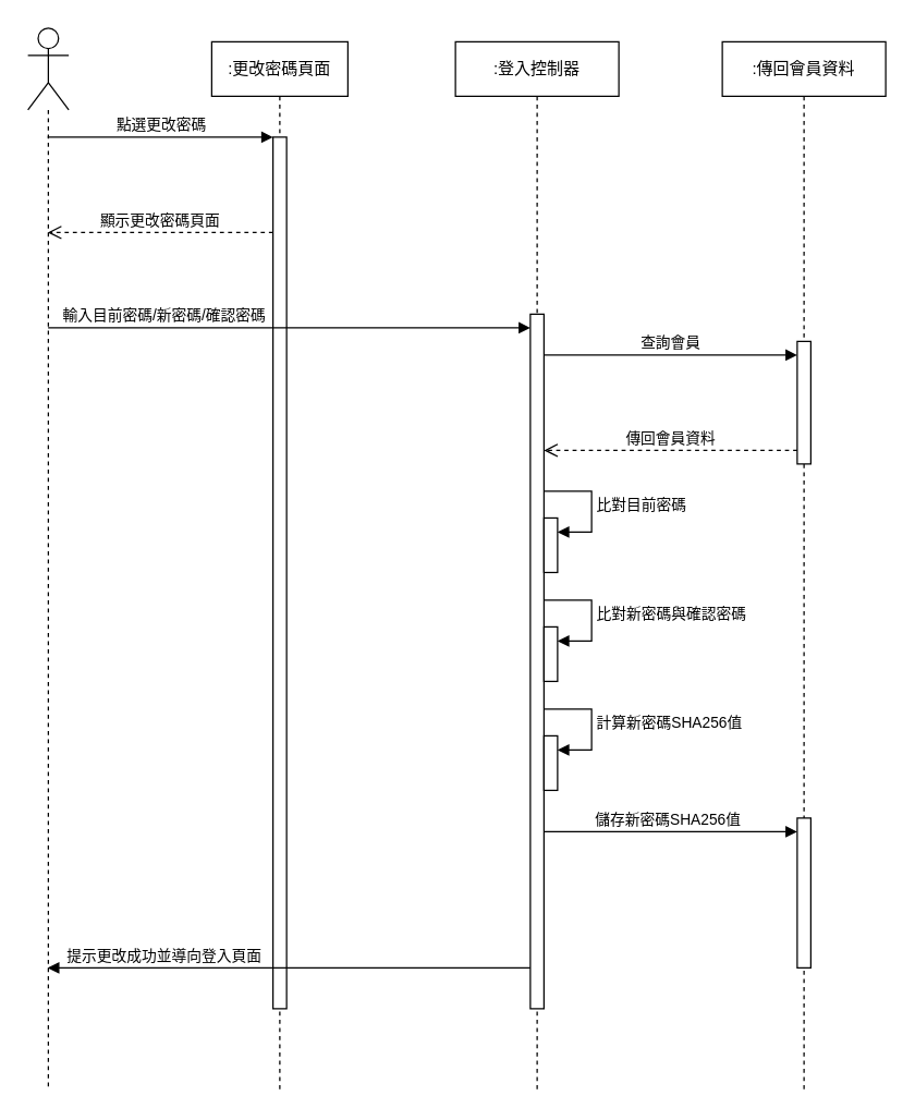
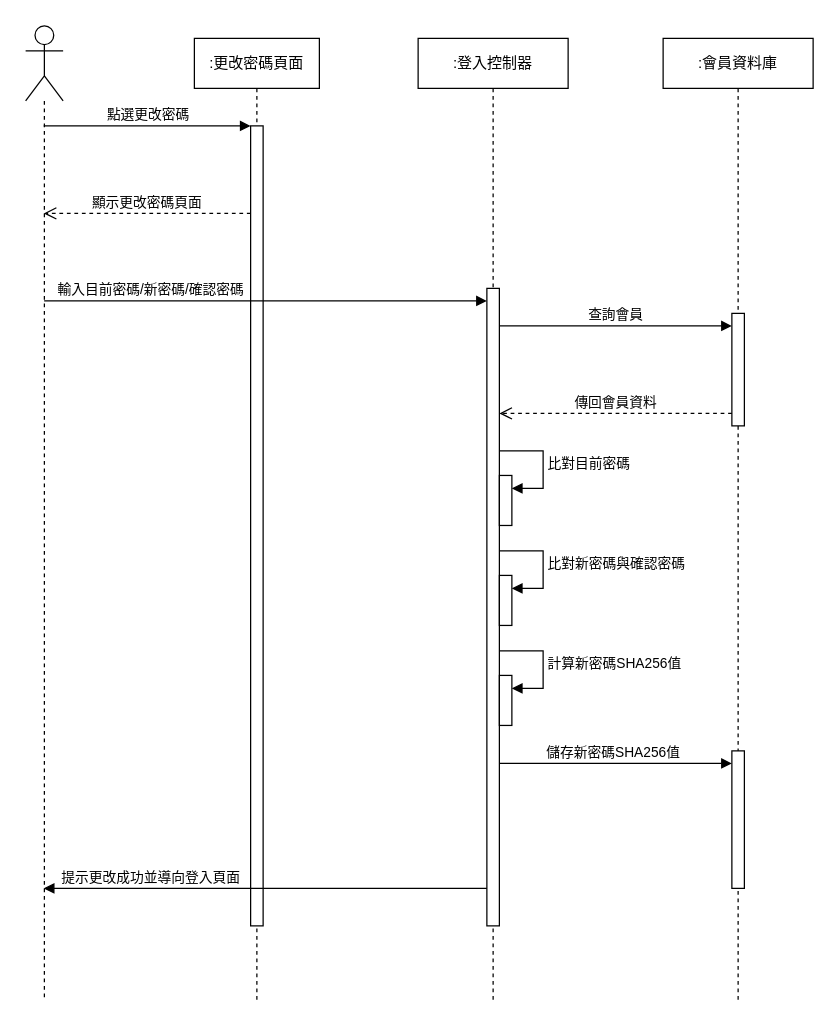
  <mxCell id="0" />
  <mxCell id="1" parent="0" />
  <mxCell id="2" value=":更改密碼頁面" style="shape=umlLifeline;perimeter=lifelinePerimeter;whiteSpace=wrap;html=1;container=0;dropTarget=0;collapsible=0;recursiveResize=0;outlineConnect=0;portConstraint=eastwest;newEdgeStyle={&quot;edgeStyle&quot;:&quot;elbowEdgeStyle&quot;,&quot;elbow&quot;:&quot;vertical&quot;,&quot;curved&quot;:0,&quot;rounded&quot;:0};" parent="1" vertex="1"><mxGeometry x="155" y="30" width="100" height="770" as="geometry" /></mxCell>
  <mxCell id="3" value="" style="html=1;points=[];perimeter=orthogonalPerimeter;outlineConnect=0;targetShapes=umlLifeline;portConstraint=eastwest;newEdgeStyle={&quot;edgeStyle&quot;:&quot;elbowEdgeStyle&quot;,&quot;elbow&quot;:&quot;vertical&quot;,&quot;curved&quot;:0,&quot;rounded&quot;:0};" parent="2" vertex="1"><mxGeometry x="45" y="70" width="10" height="640" as="geometry" /></mxCell>
  <mxCell id="4" value="" style="shape=umlLifeline;perimeter=lifelinePerimeter;whiteSpace=wrap;html=1;container=1;dropTarget=0;collapsible=0;recursiveResize=0;outlineConnect=0;portConstraint=eastwest;newEdgeStyle={&quot;edgeStyle&quot;:&quot;elbowEdgeStyle&quot;,&quot;elbow&quot;:&quot;vertical&quot;,&quot;curved&quot;:0,&quot;rounded&quot;:0};participant=umlActor;size=60;" parent="1" vertex="1"><mxGeometry x="20" y="20" width="30" height="780" as="geometry" /></mxCell>
  <mxCell id="5" value="點選更改密碼" style="html=1;verticalAlign=bottom;endArrow=block;edgeStyle=elbowEdgeStyle;elbow=vertical;curved=0;rounded=0;" parent="1" source="4" target="3" edge="1"><mxGeometry x="0.002" width="80" relative="1" as="geometry"><mxPoint x="34.81" y="109.997" as="sourcePoint" /><mxPoint x="200" y="109.997" as="targetPoint" /><Array as="points"><mxPoint x="120" y="100" /></Array><mxPoint as="offset" /></mxGeometry></mxCell>
  <mxCell id="6" value=":登入控制器" style="shape=umlLifeline;perimeter=lifelinePerimeter;whiteSpace=wrap;html=1;container=0;dropTarget=0;collapsible=0;recursiveResize=0;outlineConnect=0;portConstraint=eastwest;newEdgeStyle={&quot;edgeStyle&quot;:&quot;elbowEdgeStyle&quot;,&quot;elbow&quot;:&quot;vertical&quot;,&quot;curved&quot;:0,&quot;rounded&quot;:0};" parent="1" vertex="1"><mxGeometry x="334" y="30" width="120" height="770" as="geometry" /></mxCell>
  <mxCell id="7" value="" style="html=1;points=[];perimeter=orthogonalPerimeter;outlineConnect=0;targetShapes=umlLifeline;portConstraint=eastwest;newEdgeStyle={&quot;edgeStyle&quot;:&quot;elbowEdgeStyle&quot;,&quot;elbow&quot;:&quot;vertical&quot;,&quot;curved&quot;:0,&quot;rounded&quot;:0};" parent="6" vertex="1"><mxGeometry x="55" y="200" width="10" height="510" as="geometry" /></mxCell>
  <mxCell id="8" value="" style="html=1;points=[];perimeter=orthogonalPerimeter;outlineConnect=0;targetShapes=umlLifeline;portConstraint=eastwest;newEdgeStyle={&quot;edgeStyle&quot;:&quot;elbowEdgeStyle&quot;,&quot;elbow&quot;:&quot;vertical&quot;,&quot;curved&quot;:0,&quot;rounded&quot;:0};" parent="6" vertex="1"><mxGeometry x="65" y="429.63" width="10" height="40.02" as="geometry" /></mxCell>
  <mxCell id="9" value="比對新密碼與確認密碼" style="html=1;align=left;spacingLeft=2;endArrow=block;rounded=0;edgeStyle=orthogonalEdgeStyle;curved=0;rounded=0;" parent="6" target="8" edge="1" source="7"><mxGeometry relative="1" as="geometry"><mxPoint x="65" y="410.004" as="sourcePoint" /><Array as="points"><mxPoint x="100" y="410" /><mxPoint x="100" y="440" /></Array></mxGeometry></mxCell>
  <mxCell id="10" value="" style="html=1;points=[];perimeter=orthogonalPerimeter;outlineConnect=0;targetShapes=umlLifeline;portConstraint=eastwest;newEdgeStyle={&quot;edgeStyle&quot;:&quot;elbowEdgeStyle&quot;,&quot;elbow&quot;:&quot;vertical&quot;,&quot;curved&quot;:0,&quot;rounded&quot;:0};" parent="6" vertex="1"><mxGeometry x="65" y="509.63" width="10" height="40.02" as="geometry" /></mxCell>
  <mxCell id="11" value="計算新密碼SHA256值" style="html=1;align=left;spacingLeft=2;endArrow=block;rounded=0;edgeStyle=orthogonalEdgeStyle;curved=0;rounded=0;" parent="6" target="10" edge="1" source="7"><mxGeometry relative="1" as="geometry"><mxPoint x="65" y="490.004" as="sourcePoint" /><Array as="points"><mxPoint x="100" y="490" /><mxPoint x="100" y="520" /></Array></mxGeometry></mxCell>
  <mxCell id="12" value="" style="html=1;points=[];perimeter=orthogonalPerimeter;outlineConnect=0;targetShapes=umlLifeline;portConstraint=eastwest;newEdgeStyle={&quot;edgeStyle&quot;:&quot;elbowEdgeStyle&quot;,&quot;elbow&quot;:&quot;vertical&quot;,&quot;curved&quot;:0,&quot;rounded&quot;:0};" vertex="1" parent="6"><mxGeometry x="65" y="349.66" width="10" height="40.02" as="geometry" /></mxCell>
  <mxCell id="13" value="比對目前密碼" style="html=1;align=left;spacingLeft=2;endArrow=block;rounded=0;edgeStyle=orthogonalEdgeStyle;curved=0;rounded=0;" edge="1" parent="6" target="12" source="7"><mxGeometry relative="1" as="geometry"><mxPoint x="65" y="330" as="sourcePoint" /><Array as="points"><mxPoint x="100" y="330" /><mxPoint x="100" y="360" /></Array></mxGeometry></mxCell>
  <mxCell id="14" value="顯示更改密碼頁面" style="html=1;verticalAlign=bottom;endArrow=open;dashed=1;endSize=8;edgeStyle=elbowEdgeStyle;elbow=vertical;curved=0;rounded=0;" parent="1" source="3" target="4" edge="1"><mxGeometry relative="1" as="geometry"><mxPoint x="34.81" y="170" as="targetPoint" /><Array as="points"><mxPoint x="135" y="170" /></Array><mxPoint x="200" y="170" as="sourcePoint" /></mxGeometry></mxCell>
  <mxCell id="15" value="輸入目前密碼/新密碼/確認密碼" style="html=1;verticalAlign=bottom;endArrow=block;edgeStyle=elbowEdgeStyle;elbow=vertical;curved=0;rounded=0;" parent="1" target="7" edge="1"><mxGeometry x="-0.519" width="80" relative="1" as="geometry"><mxPoint x="34.81" y="240" as="sourcePoint" /><mxPoint x="200" y="240" as="targetPoint" /><Array as="points"><mxPoint x="130" y="240" /></Array><mxPoint as="offset" /></mxGeometry></mxCell>
- <mxCell id="16" value=":傳回會員資料" style="shape=umlLifeline;perimeter=lifelinePerimeter;whiteSpace=wrap;html=1;container=0;dropTarget=0;collapsible=0;recursiveResize=0;outlineConnect=0;portConstraint=eastwest;newEdgeStyle={&quot;edgeStyle&quot;:&quot;elbowEdgeStyle&quot;,&quot;elbow&quot;:&quot;vertical&quot;,&quot;curved&quot;:0,&quot;rounded&quot;:0};" parent="1" vertex="1"><mxGeometry x="530" y="30" width="120" height="770" as="geometry" /></mxCell>
+ <mxCell id="16" value=":會員資料庫" style="shape=umlLifeline;perimeter=lifelinePerimeter;whiteSpace=wrap;html=1;container=0;dropTarget=0;collapsible=0;recursiveResize=0;outlineConnect=0;portConstraint=eastwest;newEdgeStyle={&quot;edgeStyle&quot;:&quot;elbowEdgeStyle&quot;,&quot;elbow&quot;:&quot;vertical&quot;,&quot;curved&quot;:0,&quot;rounded&quot;:0};" parent="1" vertex="1"><mxGeometry x="530" y="30" width="120" height="770" as="geometry" /></mxCell>
  <mxCell id="17" value="" style="html=1;points=[];perimeter=orthogonalPerimeter;outlineConnect=0;targetShapes=umlLifeline;portConstraint=eastwest;newEdgeStyle={&quot;edgeStyle&quot;:&quot;elbowEdgeStyle&quot;,&quot;elbow&quot;:&quot;vertical&quot;,&quot;curved&quot;:0,&quot;rounded&quot;:0};" parent="16" vertex="1"><mxGeometry x="55" y="220" width="10" height="90" as="geometry" /></mxCell>
  <mxCell id="18" value="" style="html=1;points=[];perimeter=orthogonalPerimeter;outlineConnect=0;targetShapes=umlLifeline;portConstraint=eastwest;newEdgeStyle={&quot;edgeStyle&quot;:&quot;elbowEdgeStyle&quot;,&quot;elbow&quot;:&quot;vertical&quot;,&quot;curved&quot;:0,&quot;rounded&quot;:0};" vertex="1" parent="16"><mxGeometry x="55" y="570" width="10" height="110" as="geometry" /></mxCell>
  <mxCell id="19" value="儲存新密碼SHA256值" style="html=1;verticalAlign=bottom;endArrow=block;edgeStyle=elbowEdgeStyle;elbow=vertical;curved=0;rounded=0;" parent="1" source="7" target="18" edge="1"><mxGeometry x="-0.021" width="80" relative="1" as="geometry"><mxPoint x="399" y="721" as="sourcePoint" /><mxPoint x="585" y="721" as="targetPoint" /><Array as="points"><mxPoint x="530" y="610" /></Array><mxPoint as="offset" /></mxGeometry></mxCell>
  <mxCell id="20" value="查詢會員" style="html=1;verticalAlign=bottom;endArrow=block;edgeStyle=elbowEdgeStyle;elbow=vertical;curved=0;rounded=0;" edge="1" parent="1" source="7" target="17"><mxGeometry x="0.002" width="80" relative="1" as="geometry"><mxPoint x="420" y="270" as="sourcePoint" /><mxPoint x="585" y="270" as="targetPoint" /><Array as="points"><mxPoint x="505" y="260" /></Array><mxPoint as="offset" /></mxGeometry></mxCell>
  <mxCell id="21" value="傳回會員資料" style="html=1;verticalAlign=bottom;endArrow=open;dashed=1;endSize=8;edgeStyle=elbowEdgeStyle;elbow=vertical;curved=0;rounded=0;" edge="1" parent="1" source="17" target="7"><mxGeometry relative="1" as="geometry"><mxPoint x="420" y="340" as="targetPoint" /><Array as="points"><mxPoint x="530" y="330" /></Array><mxPoint x="585" y="340" as="sourcePoint" /></mxGeometry></mxCell>
  <mxCell id="22" value="提示更改成功並導向登入頁面" style="html=1;verticalAlign=bottom;endArrow=block;edgeStyle=elbowEdgeStyle;elbow=vertical;curved=0;rounded=0;" edge="1" parent="1" source="7" target="4"><mxGeometry x="0.519" width="80" relative="1" as="geometry"><mxPoint x="409" y="620" as="sourcePoint" /><mxPoint x="595" y="620" as="targetPoint" /><Array as="points"><mxPoint x="230" y="710" /></Array><mxPoint as="offset" /></mxGeometry></mxCell>
